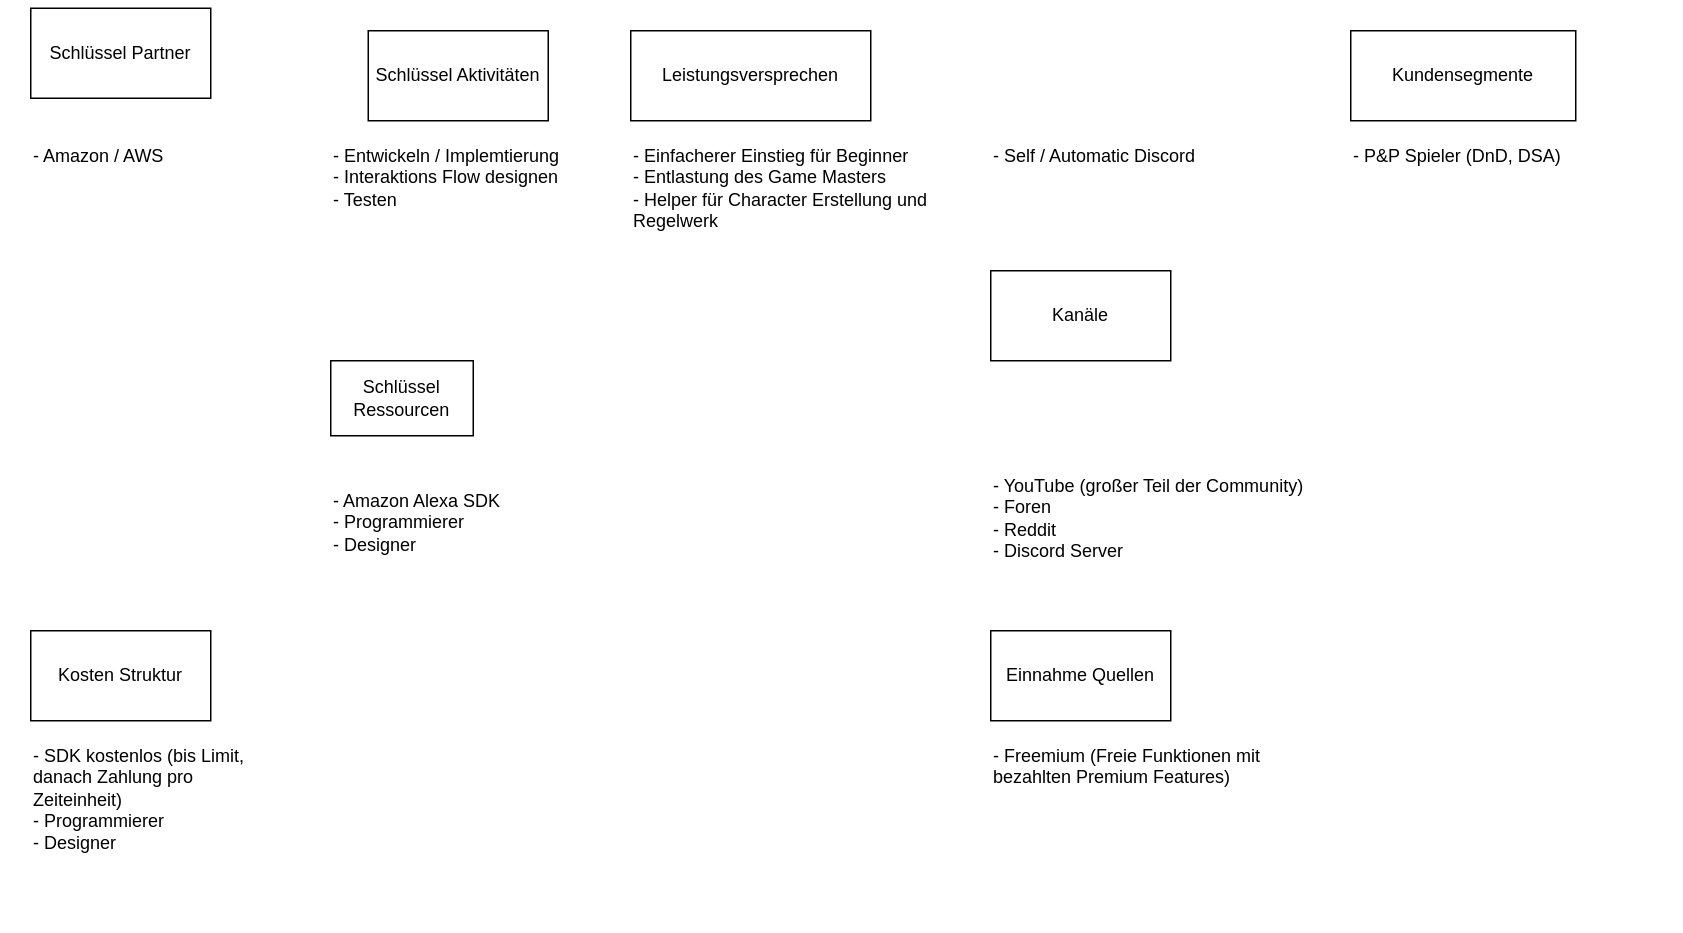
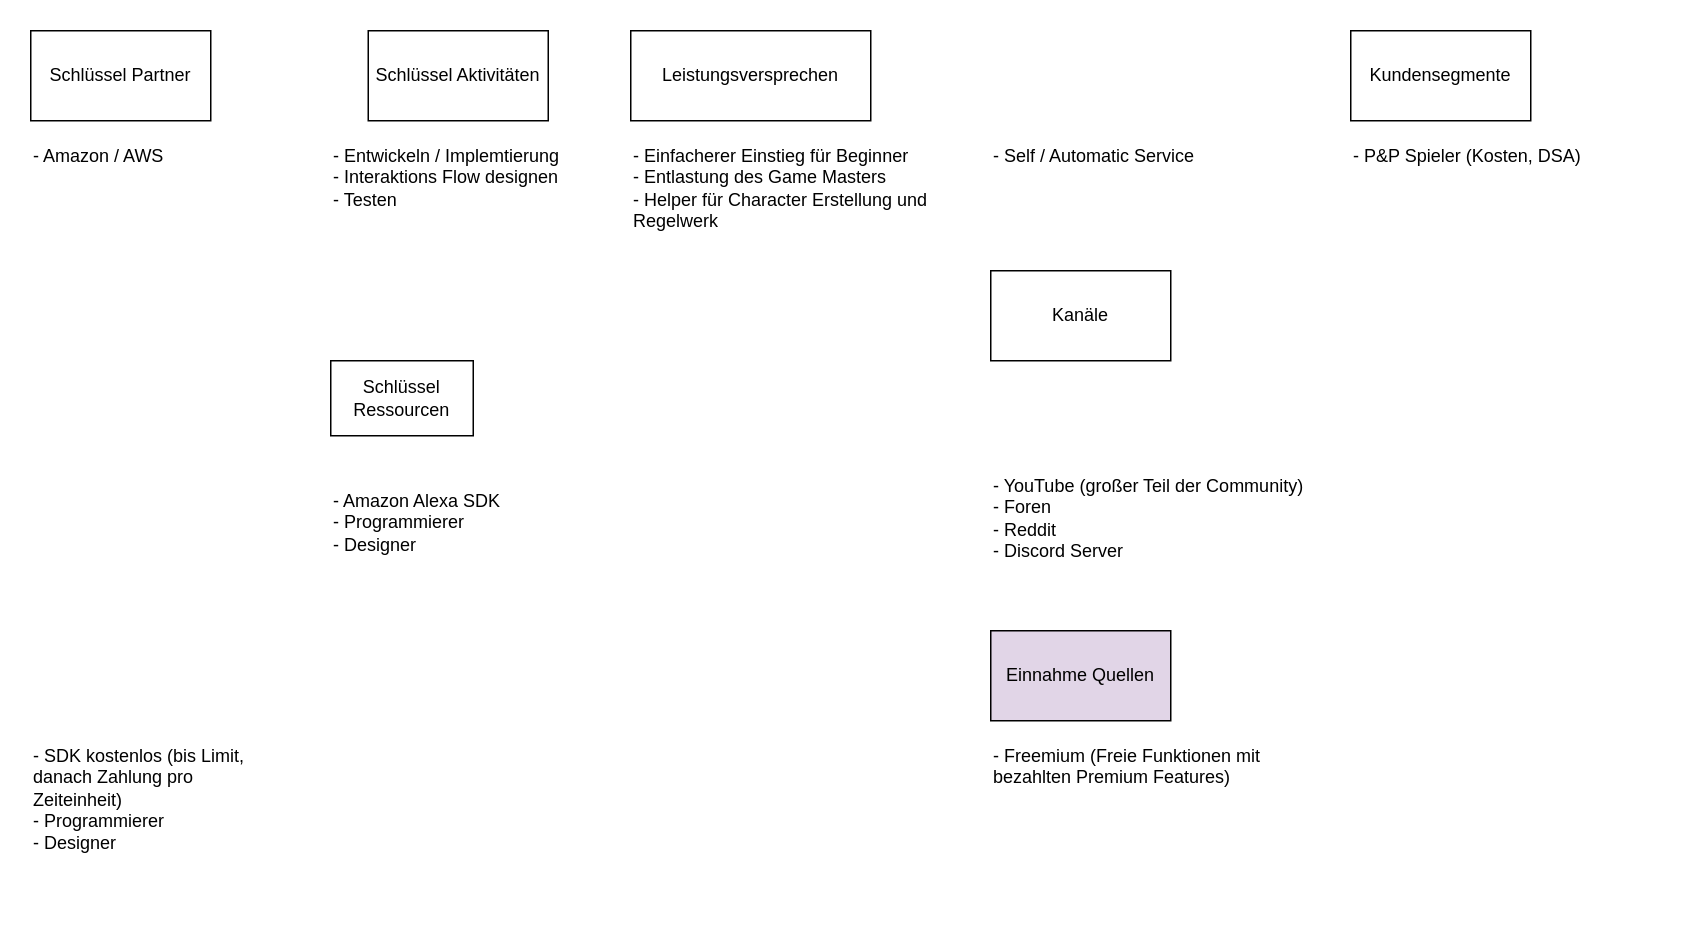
  <mxCell id="0" />
  <mxCell id="1" parent="0" />
- <mxCell id="2" value="Schlüssel Partner" style="rounded=0;whiteSpace=wrap;html=1;" vertex="1" parent="1"><mxGeometry x="20" y="5" width="120" height="60" as="geometry" /></mxCell>
+ <mxCell id="2" value="Schlüssel Partner" style="rounded=0;whiteSpace=wrap;html=1;" vertex="1" parent="1"><mxGeometry x="20" y="20" width="120" height="60" as="geometry" /></mxCell>
  <mxCell id="3" value="Schlüssel Aktivitäten" style="rounded=0;whiteSpace=wrap;html=1;" vertex="1" parent="1"><mxGeometry x="245" y="20" width="120" height="60" as="geometry" /></mxCell>
  <mxCell id="4" value="Schlüssel Ressourcen" style="rounded=0;whiteSpace=wrap;html=1;" vertex="1" parent="1"><mxGeometry x="220" y="240" width="95" height="50" as="geometry" /></mxCell>
- <mxCell id="5" value="Kosten Struktur" style="rounded=0;whiteSpace=wrap;html=1;" vertex="1" parent="1"><mxGeometry x="20" y="420" width="120" height="60" as="geometry" /></mxCell>
  <mxCell id="6" value="Leistungsversprechen" style="rounded=0;whiteSpace=wrap;html=1;" vertex="1" parent="1"><mxGeometry x="420" y="20" width="160" height="60" as="geometry" /></mxCell>
  <mxCell id="7" value="Kanäle" style="rounded=0;whiteSpace=wrap;html=1;" vertex="1" parent="1"><mxGeometry x="660" y="180" width="120" height="60" as="geometry" /></mxCell>
- <mxCell id="8" value="Einnahme Quellen" style="rounded=0;whiteSpace=wrap;html=1;" vertex="1" parent="1"><mxGeometry x="660" y="420" width="120" height="60" as="geometry" /></mxCell>
- <mxCell id="9" value="Kundensegmente" style="rounded=0;whiteSpace=wrap;html=1;" vertex="1" parent="1"><mxGeometry x="900" y="20" width="150" height="60" as="geometry" /></mxCell>
+ <mxCell id="8" value="Einnahme Quellen" style="rounded=0;whiteSpace=wrap;html=1;fillColor=#e1d5e7;" vertex="1" parent="1"><mxGeometry x="660" y="420" width="120" height="60" as="geometry" /></mxCell>
+ <mxCell id="9" value="Kundensegmente" style="rounded=0;whiteSpace=wrap;html=1;" vertex="1" parent="1"><mxGeometry x="900" y="20" width="120" height="60" as="geometry" /></mxCell>
  <mxCell id="10" value="- Amazon Alexa SDK&lt;br&gt;- Programmierer&lt;br&gt;- Designer" style="text;html=1;strokeColor=none;fillColor=none;align=left;verticalAlign=top;whiteSpace=wrap;rounded=0;" vertex="1" parent="1"><mxGeometry x="220" y="320" width="120" height="110" as="geometry" /></mxCell>
  <mxCell id="11" value="- Amazon / AWS" style="text;html=1;strokeColor=none;fillColor=none;align=left;verticalAlign=top;whiteSpace=wrap;rounded=0;" vertex="1" parent="1"><mxGeometry x="20" y="90" width="120" height="110" as="geometry" /></mxCell>
  <mxCell id="12" value="- Entwickeln / Implemtierung&lt;br&gt;- Interaktions Flow designen&lt;br&gt;- Testen" style="text;html=1;strokeColor=none;fillColor=none;align=left;verticalAlign=top;whiteSpace=wrap;rounded=0;" vertex="1" parent="1"><mxGeometry x="220" y="90" width="160" height="110" as="geometry" /></mxCell>
  <mxCell id="13" value="- SDK kostenlos (bis Limit, danach Zahlung pro Zeiteinheit)&lt;br&gt;- Programmierer&lt;br&gt;- Designer" style="text;html=1;strokeColor=none;fillColor=none;align=left;verticalAlign=top;whiteSpace=wrap;rounded=0;" vertex="1" parent="1"><mxGeometry x="20" y="490" width="150" height="110" as="geometry" /></mxCell>
  <mxCell id="14" value="- Einfacherer Einstieg für Beginner&lt;br&gt;- Entlastung des Game Masters&lt;br&gt;- Helper für Character Erstellung und Regelwerk" style="text;html=1;strokeColor=none;fillColor=none;align=left;verticalAlign=top;whiteSpace=wrap;rounded=0;" vertex="1" parent="1"><mxGeometry x="420" y="90" width="200" height="110" as="geometry" /></mxCell>
- <mxCell id="15" value="- Self / Automatic Discord" style="text;html=1;strokeColor=none;fillColor=none;align=left;verticalAlign=top;whiteSpace=wrap;rounded=0;" vertex="1" parent="1"><mxGeometry x="660" y="90" width="200" height="70" as="geometry" /></mxCell>
+ <mxCell id="15" value="- Self / Automatic Service" style="text;html=1;strokeColor=none;fillColor=none;align=left;verticalAlign=top;whiteSpace=wrap;rounded=0;" vertex="1" parent="1"><mxGeometry x="660" y="90" width="200" height="70" as="geometry" /></mxCell>
  <mxCell id="16" value="- YouTube (großer Teil der Community)&lt;br&gt;- Foren&lt;br&gt;- Reddit&lt;br&gt;- Discord Server" style="text;html=1;strokeColor=none;fillColor=none;align=left;verticalAlign=top;whiteSpace=wrap;rounded=0;" vertex="1" parent="1"><mxGeometry x="660" y="310" width="220" height="80" as="geometry" /></mxCell>
  <mxCell id="17" value="- Freemium (Freie Funktionen mit bezahlten Premium Features)" style="text;html=1;strokeColor=none;fillColor=none;align=left;verticalAlign=top;whiteSpace=wrap;rounded=0;" vertex="1" parent="1"><mxGeometry x="660" y="490" width="200" height="70" as="geometry" /></mxCell>
- <mxCell id="18" value="- P&amp;amp;P Spieler (DnD, DSA)" style="text;html=1;strokeColor=none;fillColor=none;align=left;verticalAlign=top;whiteSpace=wrap;rounded=0;" vertex="1" parent="1"><mxGeometry x="900" y="90" width="200" height="70" as="geometry" /></mxCell>
+ <mxCell id="18" value="- P&amp;amp;P Spieler (Kosten, DSA)" style="text;html=1;strokeColor=none;fillColor=none;align=left;verticalAlign=top;whiteSpace=wrap;rounded=0;" vertex="1" parent="1"><mxGeometry x="900" y="90" width="200" height="70" as="geometry" /></mxCell>
